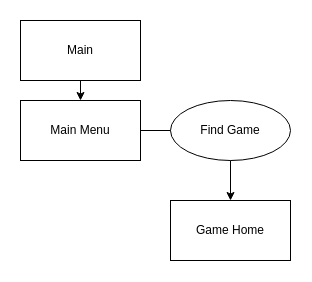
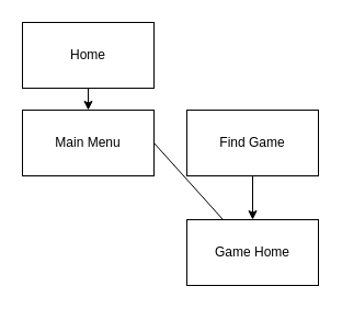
  <mxCell id="0" />
  <mxCell id="1" parent="0" />
- <mxCell id="2" value="Main" style="rounded=0;whiteSpace=wrap;html=1;" parent="1" vertex="1"><mxGeometry x="20" y="20" width="120" height="60" as="geometry" /></mxCell>
+ <mxCell id="2" value="Home" style="rounded=0;whiteSpace=wrap;html=1;" parent="1" vertex="1"><mxGeometry x="20" y="20" width="120" height="60" as="geometry" /></mxCell>
  <mxCell id="3" value="Game Home" style="rounded=0;whiteSpace=wrap;html=1;" parent="1" vertex="1"><mxGeometry x="170" y="200" width="120" height="60" as="geometry" /></mxCell>
  <mxCell id="4" value="Main Menu" style="rounded=0;whiteSpace=wrap;html=1;" parent="1" vertex="1"><mxGeometry x="20" y="100" width="120" height="60" as="geometry" /></mxCell>
- <mxCell id="5" value="Find Game" style="ellipse;whiteSpace=wrap;html=1;" parent="1" vertex="1"><mxGeometry x="170" y="100" width="120" height="60" as="geometry" /></mxCell>
- <mxCell id="6" value="" style="endArrow=none;html=1;entryX=0;entryY=0.5;entryDx=0;entryDy=0;exitX=1;exitY=0.5;exitDx=0;exitDy=0;" parent="1" source="4" target="5" edge="1"><mxGeometry width="50" height="50" relative="1" as="geometry"><mxPoint x="60" y="300" as="sourcePoint" /><mxPoint x="-20" y="320" as="targetPoint" /></mxGeometry></mxCell>
+ <mxCell id="5" value="Find Game" style="rounded=0;whiteSpace=wrap;html=1;" parent="1" vertex="1"><mxGeometry x="170" y="100" width="120" height="60" as="geometry" /></mxCell>
+ <mxCell id="6" value="" style="endArrow=none;html=1;exitX=1;exitY=0.5;exitDx=0;exitDy=0;" parent="1" source="4" target="3" edge="1"><mxGeometry width="50" height="50" relative="1" as="geometry"><mxPoint x="60" y="300" as="sourcePoint" /><mxPoint x="-20" y="320" as="targetPoint" /></mxGeometry></mxCell>
  <mxCell id="7" value="" style="endArrow=classic;html=1;exitX=0.5;exitY=1;exitDx=0;exitDy=0;entryX=0.5;entryY=0;entryDx=0;entryDy=0;" edge="1" parent="1" source="2" target="4"><mxGeometry width="50" height="50" relative="1" as="geometry"><mxPoint x="100" y="150" as="sourcePoint" /><mxPoint x="150" y="100" as="targetPoint" /></mxGeometry></mxCell>
  <mxCell id="8" value="" style="endArrow=classic;html=1;exitX=0.5;exitY=1;exitDx=0;exitDy=0;entryX=0.5;entryY=0;entryDx=0;entryDy=0;" edge="1" parent="1" source="5" target="3"><mxGeometry width="50" height="50" relative="1" as="geometry"><mxPoint x="150" y="250" as="sourcePoint" /><mxPoint x="200" y="200" as="targetPoint" /></mxGeometry></mxCell>
